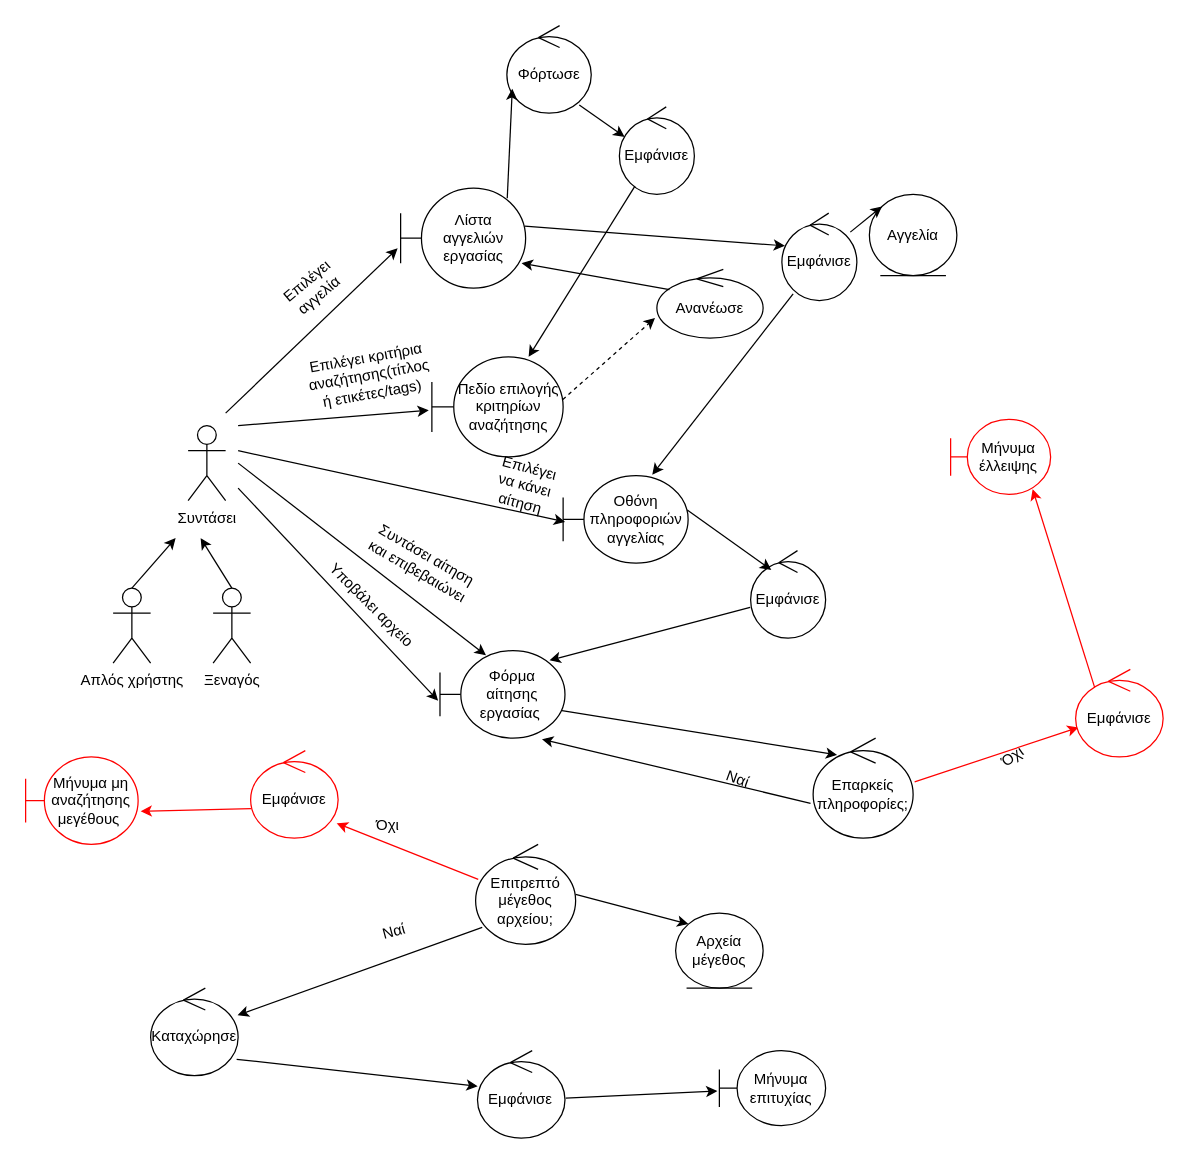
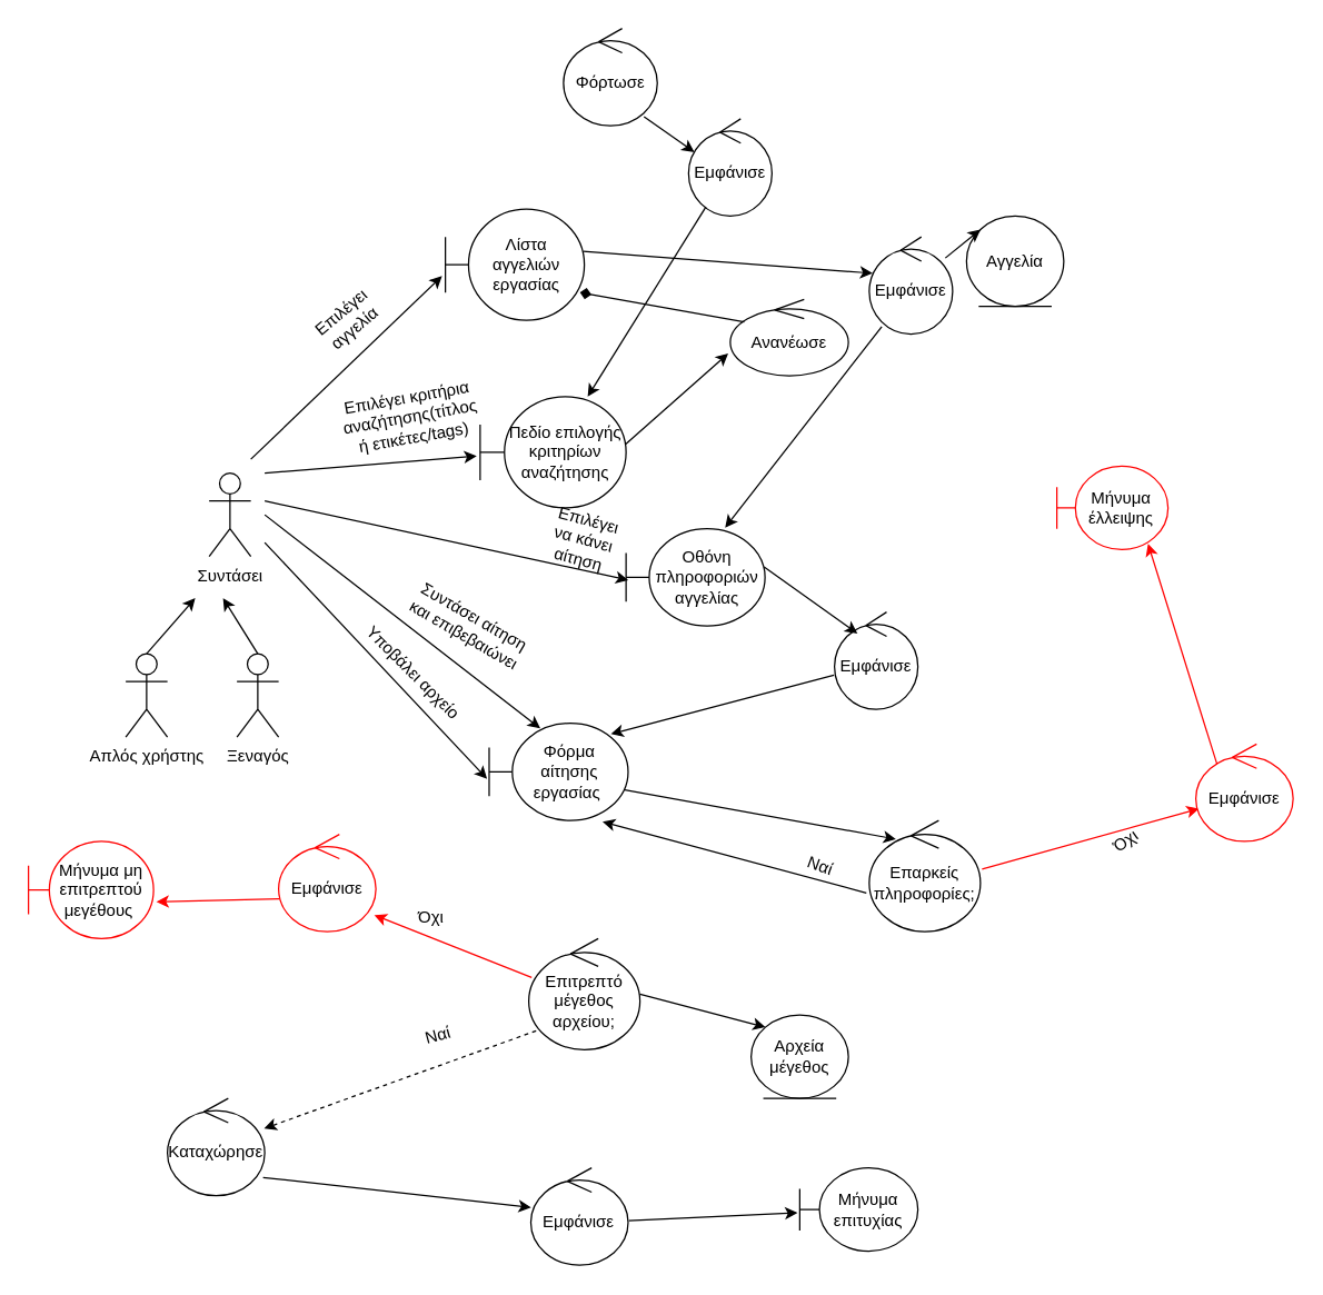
  <mxCell id="0" />
  <mxCell id="1" parent="0" />
  <mxCell id="2" value="Συντάσει" style="shape=umlActor;verticalLabelPosition=bottom;verticalAlign=top;html=1;" parent="1" vertex="1"><mxGeometry x="150" y="340" width="30" height="60" as="geometry" /></mxCell>
  <mxCell id="3" value="Απλός χρήστης" style="shape=umlActor;verticalLabelPosition=bottom;verticalAlign=top;html=1;" parent="1" vertex="1"><mxGeometry y="470" width="30" height="60" as="geometry" x="90" /></mxCell>
  <mxCell id="4" value="Ξεναγός" style="shape=umlActor;verticalLabelPosition=bottom;verticalAlign=top;html=1;" parent="1" vertex="1"><mxGeometry x="170" y="470" width="30" height="60" as="geometry" /></mxCell>
  <mxCell id="5" value="" style="endArrow=classic;html=1;rounded=0;exitX=0.5;exitY=0;exitDx=0;exitDy=0;exitPerimeter=0;" parent="1" source="3" edge="1"><mxGeometry width="50" height="50" relative="1" as="geometry"><mxPoint x="490" y="470" as="sourcePoint" /><mxPoint x="140" y="430" as="targetPoint" /></mxGeometry></mxCell>
  <mxCell id="6" value="" style="endArrow=classic;html=1;rounded=0;exitX=0.5;exitY=0;exitDx=0;exitDy=0;exitPerimeter=0;" parent="1" source="4" edge="1"><mxGeometry width="50" height="50" relative="1" as="geometry"><mxPoint x="490" y="470" as="sourcePoint" /><mxPoint x="160" y="430" as="targetPoint" /></mxGeometry></mxCell>
  <mxCell id="7" value="Πεδίο επιλογής κριτηρίων αναζήτησης" style="shape=umlBoundary;whiteSpace=wrap;html=1;" parent="1" vertex="1"><mxGeometry x="345" y="285" width="105" height="80" as="geometry" /></mxCell>
  <mxCell id="8" value="Λίστα αγγελιών εργασίας" style="shape=umlBoundary;whiteSpace=wrap;html=1;" parent="1" vertex="1"><mxGeometry x="320" y="150" width="100" height="80" as="geometry" /></mxCell>
  <mxCell id="9" value="" style="endArrow=classic;html=1;rounded=0;entryX=-0.024;entryY=0.602;entryDx=0;entryDy=0;entryPerimeter=0;" parent="1" target="8" edge="1"><mxGeometry width="50" height="50" relative="1" as="geometry"><mxPoint x="180" y="330" as="sourcePoint" /><mxPoint x="540" y="410" as="targetPoint" /></mxGeometry></mxCell>
  <mxCell id="10" value="Εμφάνισε" style="ellipse;shape=umlControl;whiteSpace=wrap;html=1;" parent="1" vertex="1"><mxGeometry x="625" y="170" width="60" height="70" as="geometry" /></mxCell>
  <mxCell id="11" value="" style="endArrow=classic;html=1;rounded=0;exitX=0.992;exitY=0.38;exitDx=0;exitDy=0;exitPerimeter=0;entryX=0.04;entryY=0.374;entryDx=0;entryDy=0;entryPerimeter=0;" parent="1" source="8" target="10" edge="1"><mxGeometry width="50" height="50" relative="1" as="geometry"><mxPoint x="490" y="460" as="sourcePoint" /><mxPoint x="540" y="410" as="targetPoint" /></mxGeometry></mxCell>
  <mxCell id="12" value="" style="endArrow=classic;html=1;rounded=0;entryX=-0.024;entryY=0.534;entryDx=0;entryDy=0;entryPerimeter=0;" parent="1" target="7" edge="1"><mxGeometry width="50" height="50" relative="1" as="geometry"><mxPoint x="190" y="340" as="sourcePoint" /><mxPoint x="540" y="410" as="targetPoint" /></mxGeometry></mxCell>
  <mxCell id="13" value="Επιλέγει κριτήρια αναζήτησης(τίτλος ή ετικέτες/tags)" style="text;html=1;strokeColor=none;fillColor=none;align=center;verticalAlign=middle;whiteSpace=wrap;rounded=0;rotation=-10;" parent="1" vertex="1"><mxGeometry x="260" y="280" width="70" height="40" as="geometry" /></mxCell>
  <mxCell id="14" value="Επιλέγει αγγελία" style="text;html=1;strokeColor=none;fillColor=none;align=center;verticalAlign=middle;whiteSpace=wrap;rounded=0;rotation=-40;" parent="1" vertex="1"><mxGeometry x="220" y="215" width="60" height="30" as="geometry" /></mxCell>
  <mxCell id="15" value="Οθόνη πληροφοριών αγγελίας" style="shape=umlBoundary;whiteSpace=wrap;html=1;" parent="1" vertex="1"><mxGeometry x="450" y="380" width="100" height="70" as="geometry" /></mxCell>
  <mxCell id="16" value="" style="endArrow=classic;html=1;rounded=0;entryX=0.016;entryY=0.529;entryDx=0;entryDy=0;entryPerimeter=0;" parent="1" target="15" edge="1"><mxGeometry width="50" height="50" relative="1" as="geometry"><mxPoint x="190" y="360" as="sourcePoint" /><mxPoint x="440" y="495" as="targetPoint" /></mxGeometry></mxCell>
  <mxCell id="17" value="Επιλέγει να κάνει αίτηση" style="text;html=1;strokeColor=none;fillColor=none;align=center;verticalAlign=middle;whiteSpace=wrap;rounded=0;rotation=15;" parent="1" vertex="1"><mxGeometry x="390" y="372.5" width="60" height="30" as="geometry" /></mxCell>
  <mxCell id="18" value="Εμφάνισε" style="ellipse;shape=umlControl;whiteSpace=wrap;html=1;" parent="1" vertex="1"><mxGeometry x="600" y="440" width="60" height="70" as="geometry" /></mxCell>
  <mxCell id="19" value="Φόρμα αίτησης εργασίας&amp;nbsp;" style="shape=umlBoundary;whiteSpace=wrap;html=1;" parent="1" vertex="1"><mxGeometry x="351.49" y="520" width="100" height="70" as="geometry" /></mxCell>
  <mxCell id="20" value="" style="endArrow=classic;html=1;rounded=0;exitX=0.993;exitY=0.392;exitDx=0;exitDy=0;exitPerimeter=0;entryX=0.276;entryY=0.221;entryDx=0;entryDy=0;entryPerimeter=0;" parent="1" source="15" target="18" edge="1"><mxGeometry width="50" height="50" relative="1" as="geometry"><mxPoint x="490" y="400" as="sourcePoint" /><mxPoint x="540" y="350" as="targetPoint" /></mxGeometry></mxCell>
  <mxCell id="21" value="" style="endArrow=classic;html=1;rounded=0;exitX=-0.007;exitY=0.649;exitDx=0;exitDy=0;exitPerimeter=0;entryX=0.876;entryY=0.111;entryDx=0;entryDy=0;entryPerimeter=0;" parent="1" source="18" target="19" edge="1"><mxGeometry width="50" height="50" relative="1" as="geometry"><mxPoint x="490" y="400" as="sourcePoint" /><mxPoint x="540" y="350" as="targetPoint" /></mxGeometry></mxCell>
  <mxCell id="22" value="" style="endArrow=classic;html=1;rounded=0;entryX=0.368;entryY=0.053;entryDx=0;entryDy=0;entryPerimeter=0;" parent="1" target="19" edge="1"><mxGeometry width="50" height="50" relative="1" as="geometry"><mxPoint x="190" y="370" as="sourcePoint" /><mxPoint x="540" y="350" as="targetPoint" /><Array as="points" /></mxGeometry></mxCell>
  <mxCell id="23" value="Συντάσει αίτηση και επιβεβαιώνει" style="text;html=1;strokeColor=none;fillColor=none;align=center;verticalAlign=middle;whiteSpace=wrap;rounded=0;rotation=30;" parent="1" vertex="1"><mxGeometry x="285" y="440" width="105" height="20" as="geometry" /></mxCell>
- <mxCell id="24" value="Επαρκείς πληροφορίες;" style="ellipse;shape=umlControl;whiteSpace=wrap;html=1;" parent="1" vertex="1"><mxGeometry x="650" y="590" width="80" height="80" as="geometry" /></mxCell>
+ <mxCell id="24" value="Επαρκείς πληροφορίες;" style="ellipse;shape=umlControl;whiteSpace=wrap;html=1;" parent="1" vertex="1"><mxGeometry x="625" y="590" width="80" height="80" as="geometry" /></mxCell>
  <mxCell id="25" value="Ναί" style="text;html=1;strokeColor=none;fillColor=none;align=center;verticalAlign=middle;whiteSpace=wrap;rounded=0;rotation=20;" parent="1" vertex="1"><mxGeometry x="560" y="608" width="60" height="30" as="geometry" /></mxCell>
  <mxCell id="26" value="Επιτρεπτό μέγεθος αρχείου;" style="ellipse;shape=umlControl;whiteSpace=wrap;html=1;" parent="1" vertex="1"><mxGeometry x="380" y="675" width="80" height="80" as="geometry" /></mxCell>
- <mxCell id="27" value="" style="endArrow=classic;html=1;rounded=0;exitX=0.066;exitY=0.83;exitDx=0;exitDy=0;exitPerimeter=0;entryX=0.994;entryY=0.31;entryDx=0;entryDy=0;entryPerimeter=0;" parent="1" source="26" target="48" edge="1"><mxGeometry width="50" height="50" relative="1" as="geometry"><mxPoint x="490" y="560" as="sourcePoint" /><mxPoint x="240" y="770" as="targetPoint" /></mxGeometry></mxCell>
+ <mxCell id="27" value="" style="endArrow=classic;html=1;rounded=0;exitX=0.066;exitY=0.83;exitDx=0;exitDy=0;exitPerimeter=0;entryX=0.994;entryY=0.31;entryDx=0;entryDy=0;entryPerimeter=0;dashed=1;" parent="1" source="26" target="48" edge="1"><mxGeometry width="50" height="50" relative="1" as="geometry"><mxPoint x="490" y="560" as="sourcePoint" /><mxPoint x="240" y="770" as="targetPoint" /></mxGeometry></mxCell>
  <mxCell id="28" value="Ναί" style="text;html=1;strokeColor=none;fillColor=none;align=center;verticalAlign=middle;whiteSpace=wrap;rounded=0;rotation=-15;" parent="1" vertex="1"><mxGeometry x="285" y="730" width="60" height="30" as="geometry" /></mxCell>
  <mxCell id="29" value="" style="endArrow=classic;html=1;rounded=0;entryX=0.034;entryY=0.663;entryDx=0;entryDy=0;entryPerimeter=0;exitX=1.015;exitY=0.438;exitDx=0;exitDy=0;exitPerimeter=0;strokeColor=#FF0000;" parent="1" source="24" target="30" edge="1"><mxGeometry width="50" height="50" relative="1" as="geometry"><mxPoint x="490" y="640" as="sourcePoint" /><mxPoint x="540" y="590" as="targetPoint" /></mxGeometry></mxCell>
  <mxCell id="30" value="Εμφάνισε" style="ellipse;shape=umlControl;whiteSpace=wrap;html=1;strokeColor=#FF0000;" parent="1" vertex="1"><mxGeometry x="860" y="535" width="70" height="70" as="geometry" /></mxCell>
  <mxCell id="31" value="Όχι" style="text;html=1;strokeColor=none;fillColor=none;align=center;verticalAlign=middle;whiteSpace=wrap;rounded=0;rotation=-35;" parent="1" vertex="1"><mxGeometry x="780" y="590" width="60" height="30" as="geometry" /></mxCell>
  <mxCell id="32" value="Όχι" style="text;html=1;strokeColor=none;fillColor=none;align=center;verticalAlign=middle;whiteSpace=wrap;rounded=0;rotation=0;" parent="1" vertex="1"><mxGeometry x="280" y="645" width="60" height="30" as="geometry" /></mxCell>
  <mxCell id="33" value="Ανανέωσε" style="ellipse;shape=umlControl;whiteSpace=wrap;html=1;" parent="1" vertex="1"><mxGeometry x="525" y="215" width="85" height="55" as="geometry" /></mxCell>
- <mxCell id="34" value="" style="endArrow=classic;html=1;rounded=0;entryX=-0.017;entryY=0.706;entryDx=0;entryDy=0;entryPerimeter=0;exitX=0.998;exitY=0.426;exitDx=0;exitDy=0;exitPerimeter=0;dashed=1;" parent="1" source="7" target="33" edge="1"><mxGeometry width="50" height="50" relative="1" as="geometry"><mxPoint x="490" y="470" as="sourcePoint" /><mxPoint x="540" y="420" as="targetPoint" /></mxGeometry></mxCell>
- <mxCell id="35" value="" style="endArrow=classic;html=1;rounded=0;entryX=0.968;entryY=0.75;entryDx=0;entryDy=0;entryPerimeter=0;exitX=0.118;exitY=0.294;exitDx=0;exitDy=0;exitPerimeter=0;" parent="1" source="33" target="8" edge="1"><mxGeometry width="50" height="50" relative="1" as="geometry"><mxPoint x="490" y="470" as="sourcePoint" /><mxPoint x="540" y="420" as="targetPoint" /></mxGeometry></mxCell>
+ <mxCell id="34" value="" style="endArrow=classic;html=1;rounded=0;entryX=-0.017;entryY=0.706;entryDx=0;entryDy=0;entryPerimeter=0;exitX=0.998;exitY=0.426;exitDx=0;exitDy=0;exitPerimeter=0;" parent="1" source="7" target="33" edge="1"><mxGeometry width="50" height="50" relative="1" as="geometry"><mxPoint x="490" y="470" as="sourcePoint" /><mxPoint x="540" y="420" as="targetPoint" /></mxGeometry></mxCell>
+ <mxCell id="35" value="" style="endArrow=diamond;html=1;rounded=0;entryX=0.968;entryY=0.75;entryDx=0;entryDy=0;entryPerimeter=0;exitX=0.118;exitY=0.294;exitDx=0;exitDy=0;exitPerimeter=0;" parent="1" source="33" target="8" edge="1"><mxGeometry width="50" height="50" relative="1" as="geometry"><mxPoint x="490" y="470" as="sourcePoint" /><mxPoint x="540" y="420" as="targetPoint" /></mxGeometry></mxCell>
  <mxCell id="36" value="" style="endArrow=classic;html=1;rounded=0;exitX=0.15;exitY=0.923;exitDx=0;exitDy=0;exitPerimeter=0;entryX=0.713;entryY=-0.01;entryDx=0;entryDy=0;entryPerimeter=0;" parent="1" source="10" target="15" edge="1"><mxGeometry width="50" height="50" relative="1" as="geometry"><mxPoint x="490" y="470" as="sourcePoint" /><mxPoint x="540" y="420" as="targetPoint" /></mxGeometry></mxCell>
  <mxCell id="37" value="Μήνυμα έλλειψης" style="shape=umlBoundary;whiteSpace=wrap;html=1;strokeColor=#FF0000;" parent="1" vertex="1"><mxGeometry x="760" y="335" width="80" height="60" as="geometry" /></mxCell>
  <mxCell id="38" value="" style="endArrow=classic;html=1;rounded=0;exitX=0.217;exitY=0.206;exitDx=0;exitDy=0;exitPerimeter=0;strokeColor=#FF0000;entryX=0.82;entryY=0.93;entryDx=0;entryDy=0;entryPerimeter=0;" parent="1" source="30" target="37" edge="1"><mxGeometry width="50" height="50" relative="1" as="geometry"><mxPoint x="490" y="470" as="sourcePoint" /><mxPoint x="797" y="521" as="targetPoint" /></mxGeometry></mxCell>
  <mxCell id="39" value="Εμφάνισε" style="ellipse;shape=umlControl;whiteSpace=wrap;html=1;strokeColor=#FF0000;" parent="1" vertex="1"><mxGeometry x="200" y="600" width="70" height="70" as="geometry" /></mxCell>
- <mxCell id="40" value="Μήνυμα μη αναζήτησης μεγέθους&amp;nbsp;" style="shape=umlBoundary;whiteSpace=wrap;html=1;strokeColor=#FF0000;" parent="1" vertex="1"><mxGeometry x="20" y="605" width="90" height="70" as="geometry" /></mxCell>
+ <mxCell id="40" value="Μήνυμα μη επιτρεπτού μεγέθους&amp;nbsp;" style="shape=umlBoundary;whiteSpace=wrap;html=1;strokeColor=#FF0000;" parent="1" vertex="1"><mxGeometry x="20" y="605" width="90" height="70" as="geometry" /></mxCell>
  <mxCell id="41" value="Εμφάνισε" style="ellipse;shape=umlControl;whiteSpace=wrap;html=1;strokeColor=#000000;" parent="1" vertex="1"><mxGeometry x="381.49" y="840" width="70" height="70" as="geometry" /></mxCell>
  <mxCell id="42" value="Μήνυμα επιτυχίας" style="shape=umlBoundary;whiteSpace=wrap;html=1;" parent="1" vertex="1"><mxGeometry x="575" y="840" width="85" height="60" as="geometry" /></mxCell>
  <mxCell id="43" value="" style="endArrow=classic;html=1;rounded=0;exitX=1.008;exitY=0.544;exitDx=0;exitDy=0;exitPerimeter=0;entryX=-0.019;entryY=0.539;entryDx=0;entryDy=0;entryPerimeter=0;" parent="1" source="41" target="42" edge="1"><mxGeometry width="50" height="50" relative="1" as="geometry"><mxPoint x="520" y="880" as="sourcePoint" /><mxPoint x="570" y="830" as="targetPoint" /></mxGeometry></mxCell>
  <mxCell id="44" value="Αγγελία" style="ellipse;shape=umlEntity;whiteSpace=wrap;html=1;" parent="1" vertex="1"><mxGeometry x="695" y="155" width="70" height="65" as="geometry" /></mxCell>
  <mxCell id="45" value="" style="endArrow=classic;html=1;rounded=0;entryX=0;entryY=0;entryDx=0;entryDy=0;" parent="1" source="10" target="44" edge="1"><mxGeometry width="50" height="50" relative="1" as="geometry"><mxPoint x="520" y="410" as="sourcePoint" /><mxPoint x="570" y="360" as="targetPoint" /></mxGeometry></mxCell>
  <mxCell id="46" value="" style="endArrow=classic;html=1;rounded=0;exitX=0.976;exitY=0.686;exitDx=0;exitDy=0;exitPerimeter=0;entryX=0.24;entryY=0.168;entryDx=0;entryDy=0;entryPerimeter=0;" parent="1" source="19" target="24" edge="1"><mxGeometry width="50" height="50" relative="1" as="geometry"><mxPoint x="510" y="510" as="sourcePoint" /><mxPoint x="614.12" y="536.56" as="targetPoint" /></mxGeometry></mxCell>
  <mxCell id="47" value="" style="endArrow=classic;html=1;rounded=0;exitX=0.983;exitY=0.813;exitDx=0;exitDy=0;exitPerimeter=0;entryX=0.002;entryY=0.407;entryDx=0;entryDy=0;entryPerimeter=0;" parent="1" source="48" target="41" edge="1"><mxGeometry width="50" height="50" relative="1" as="geometry"><mxPoint x="356.78" y="914.39" as="sourcePoint" /><mxPoint x="357" y="996" as="targetPoint" /></mxGeometry></mxCell>
  <mxCell id="48" value="Καταχώρησε" style="ellipse;shape=umlControl;whiteSpace=wrap;html=1;" parent="1" vertex="1"><mxGeometry x="120" y="790" width="70" height="70" as="geometry" /></mxCell>
  <mxCell id="49" value="Αρχεία μέγεθος" style="ellipse;shape=umlEntity;whiteSpace=wrap;html=1;" parent="1" vertex="1"><mxGeometry x="540" y="730" width="70" height="60" as="geometry" /></mxCell>
  <mxCell id="50" value="" style="endArrow=classic;html=1;rounded=0;entryX=0;entryY=0;entryDx=0;entryDy=0;" parent="1" target="49" edge="1"><mxGeometry width="50" height="50" relative="1" as="geometry"><mxPoint x="460" y="715" as="sourcePoint" /><mxPoint x="630" y="850" as="targetPoint" /></mxGeometry></mxCell>
  <mxCell id="51" value="Φόρτωσε" style="ellipse;shape=umlControl;whiteSpace=wrap;html=1;" parent="1" vertex="1"><mxGeometry x="405" y="20" width="67.5" height="70" as="geometry" /></mxCell>
- <mxCell id="52" value="" style="endArrow=classic;html=1;rounded=0;exitX=0.853;exitY=0.101;exitDx=0;exitDy=0;exitPerimeter=0;entryX=0.064;entryY=0.721;entryDx=0;entryDy=0;entryPerimeter=0;" parent="1" source="8" target="51" edge="1"><mxGeometry width="50" height="50" relative="1" as="geometry"><mxPoint x="660" y="380" as="sourcePoint" /><mxPoint x="710" y="330" as="targetPoint" /></mxGeometry></mxCell>
  <mxCell id="53" value="Εμφάνισε" style="ellipse;shape=umlControl;whiteSpace=wrap;html=1;" parent="1" vertex="1"><mxGeometry x="495" y="85" width="60" height="70" as="geometry" /></mxCell>
  <mxCell id="54" value="" style="endArrow=classic;html=1;rounded=0;exitX=0.858;exitY=0.906;exitDx=0;exitDy=0;exitPerimeter=0;entryX=0.07;entryY=0.343;entryDx=0;entryDy=0;entryPerimeter=0;" parent="1" source="51" target="53" edge="1"><mxGeometry width="50" height="50" relative="1" as="geometry"><mxPoint x="660" y="380" as="sourcePoint" /><mxPoint x="710" y="330" as="targetPoint" /></mxGeometry></mxCell>
  <mxCell id="55" value="" style="endArrow=classic;html=1;rounded=0;" parent="1" source="53" target="7" edge="1"><mxGeometry width="50" height="50" relative="1" as="geometry"><mxPoint x="660" y="380" as="sourcePoint" /><mxPoint x="710" y="330" as="targetPoint" /></mxGeometry></mxCell>
  <mxCell id="56" value="" style="endArrow=classic;html=1;rounded=0;entryX=0.983;entryY=0.83;entryDx=0;entryDy=0;entryPerimeter=0;exitX=0.026;exitY=0.35;exitDx=0;exitDy=0;exitPerimeter=0;strokeColor=#FF0000;" parent="1" source="26" target="39" edge="1"><mxGeometry width="50" height="50" relative="1" as="geometry"><mxPoint x="630" y="660" as="sourcePoint" /><mxPoint x="680" y="610" as="targetPoint" /></mxGeometry></mxCell>
  <mxCell id="57" value="" style="endArrow=classic;html=1;rounded=0;exitX=0.008;exitY=0.663;exitDx=0;exitDy=0;exitPerimeter=0;entryX=1.022;entryY=0.622;entryDx=0;entryDy=0;entryPerimeter=0;strokeColor=#FF0000;" parent="1" source="39" target="40" edge="1"><mxGeometry width="50" height="50" relative="1" as="geometry"><mxPoint x="630" y="660" as="sourcePoint" /><mxPoint x="680" y="610" as="targetPoint" /></mxGeometry></mxCell>
  <mxCell id="58" value="" style="endArrow=classic;html=1;rounded=0;entryX=0.816;entryY=1.013;entryDx=0;entryDy=0;entryPerimeter=0;exitX=-0.026;exitY=0.652;exitDx=0;exitDy=0;exitPerimeter=0;" parent="1" source="24" target="19" edge="1"><mxGeometry width="50" height="50" relative="1" as="geometry"><mxPoint x="630" y="660" as="sourcePoint" /><mxPoint x="680" y="610" as="targetPoint" /></mxGeometry></mxCell>
  <mxCell id="59" value="" style="endArrow=classic;html=1;rounded=0;" parent="1" edge="1"><mxGeometry width="50" height="50" relative="1" as="geometry"><mxPoint x="190" y="390" as="sourcePoint" /><mxPoint x="350" y="560" as="targetPoint" /></mxGeometry></mxCell>
  <mxCell id="60" value="Υποβάλει αρχείο" style="text;html=1;strokeColor=none;fillColor=none;align=center;verticalAlign=middle;whiteSpace=wrap;rounded=0;rotation=45;" parent="1" vertex="1"><mxGeometry x="247" y="474" width="100" height="20" as="geometry" /></mxCell>
